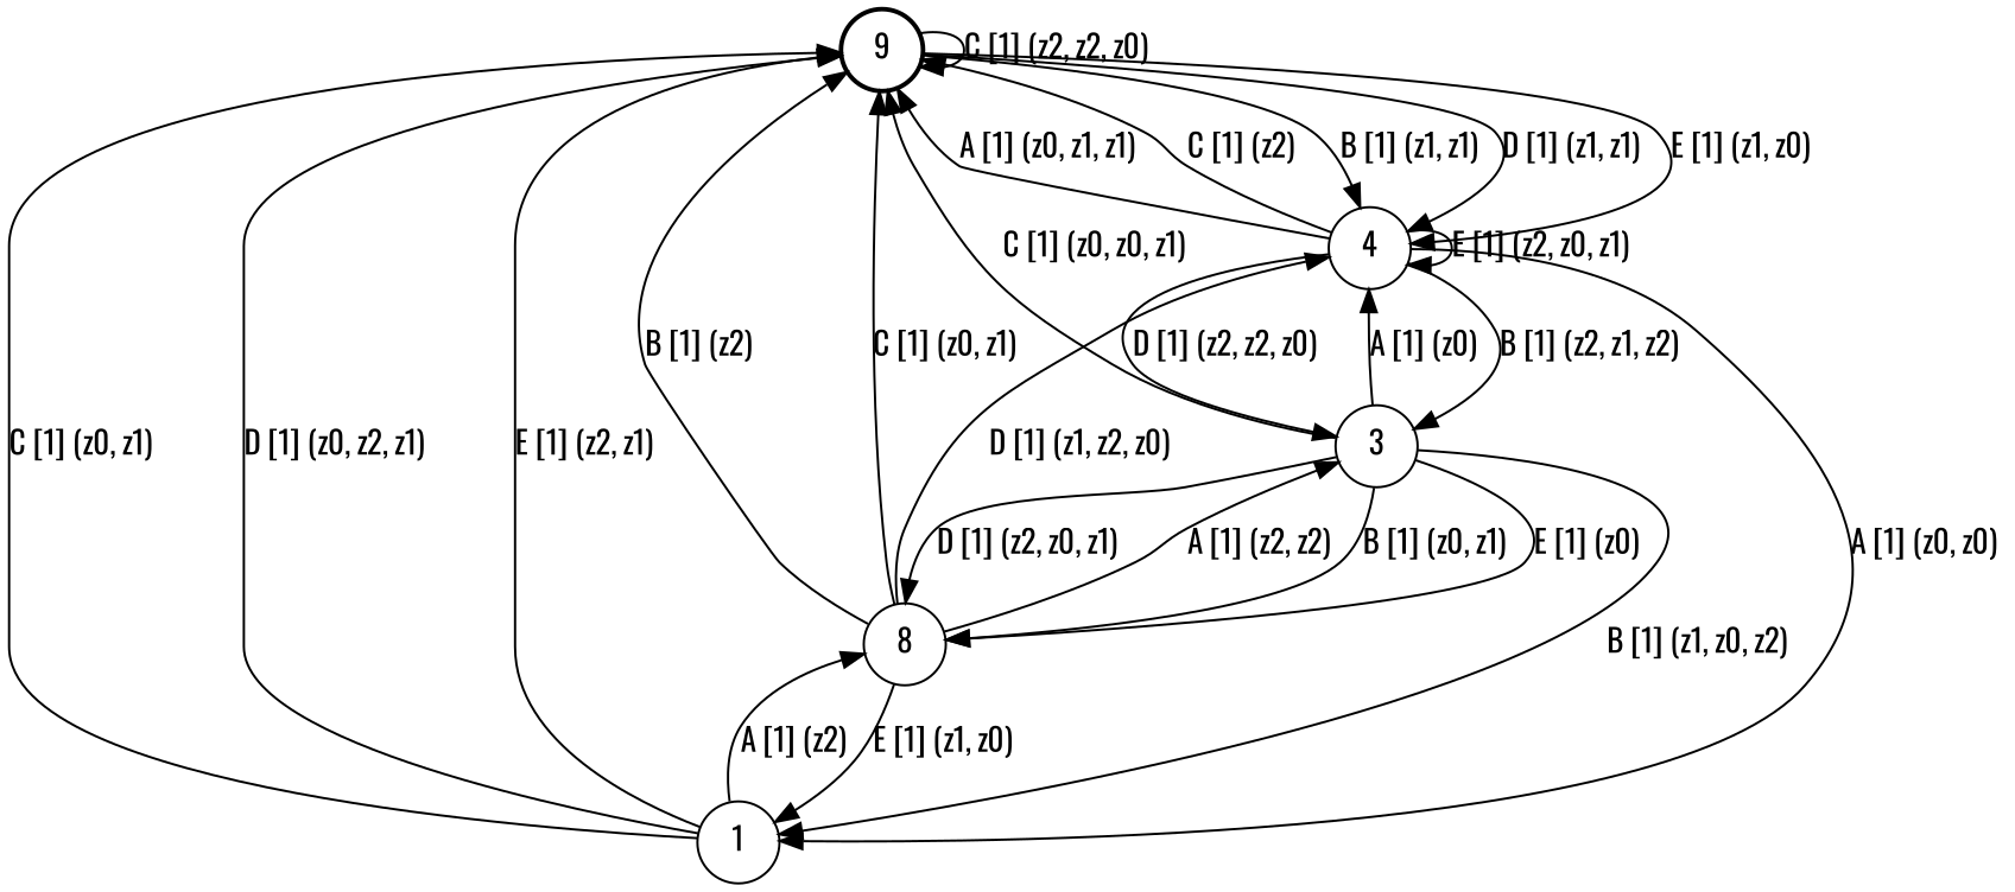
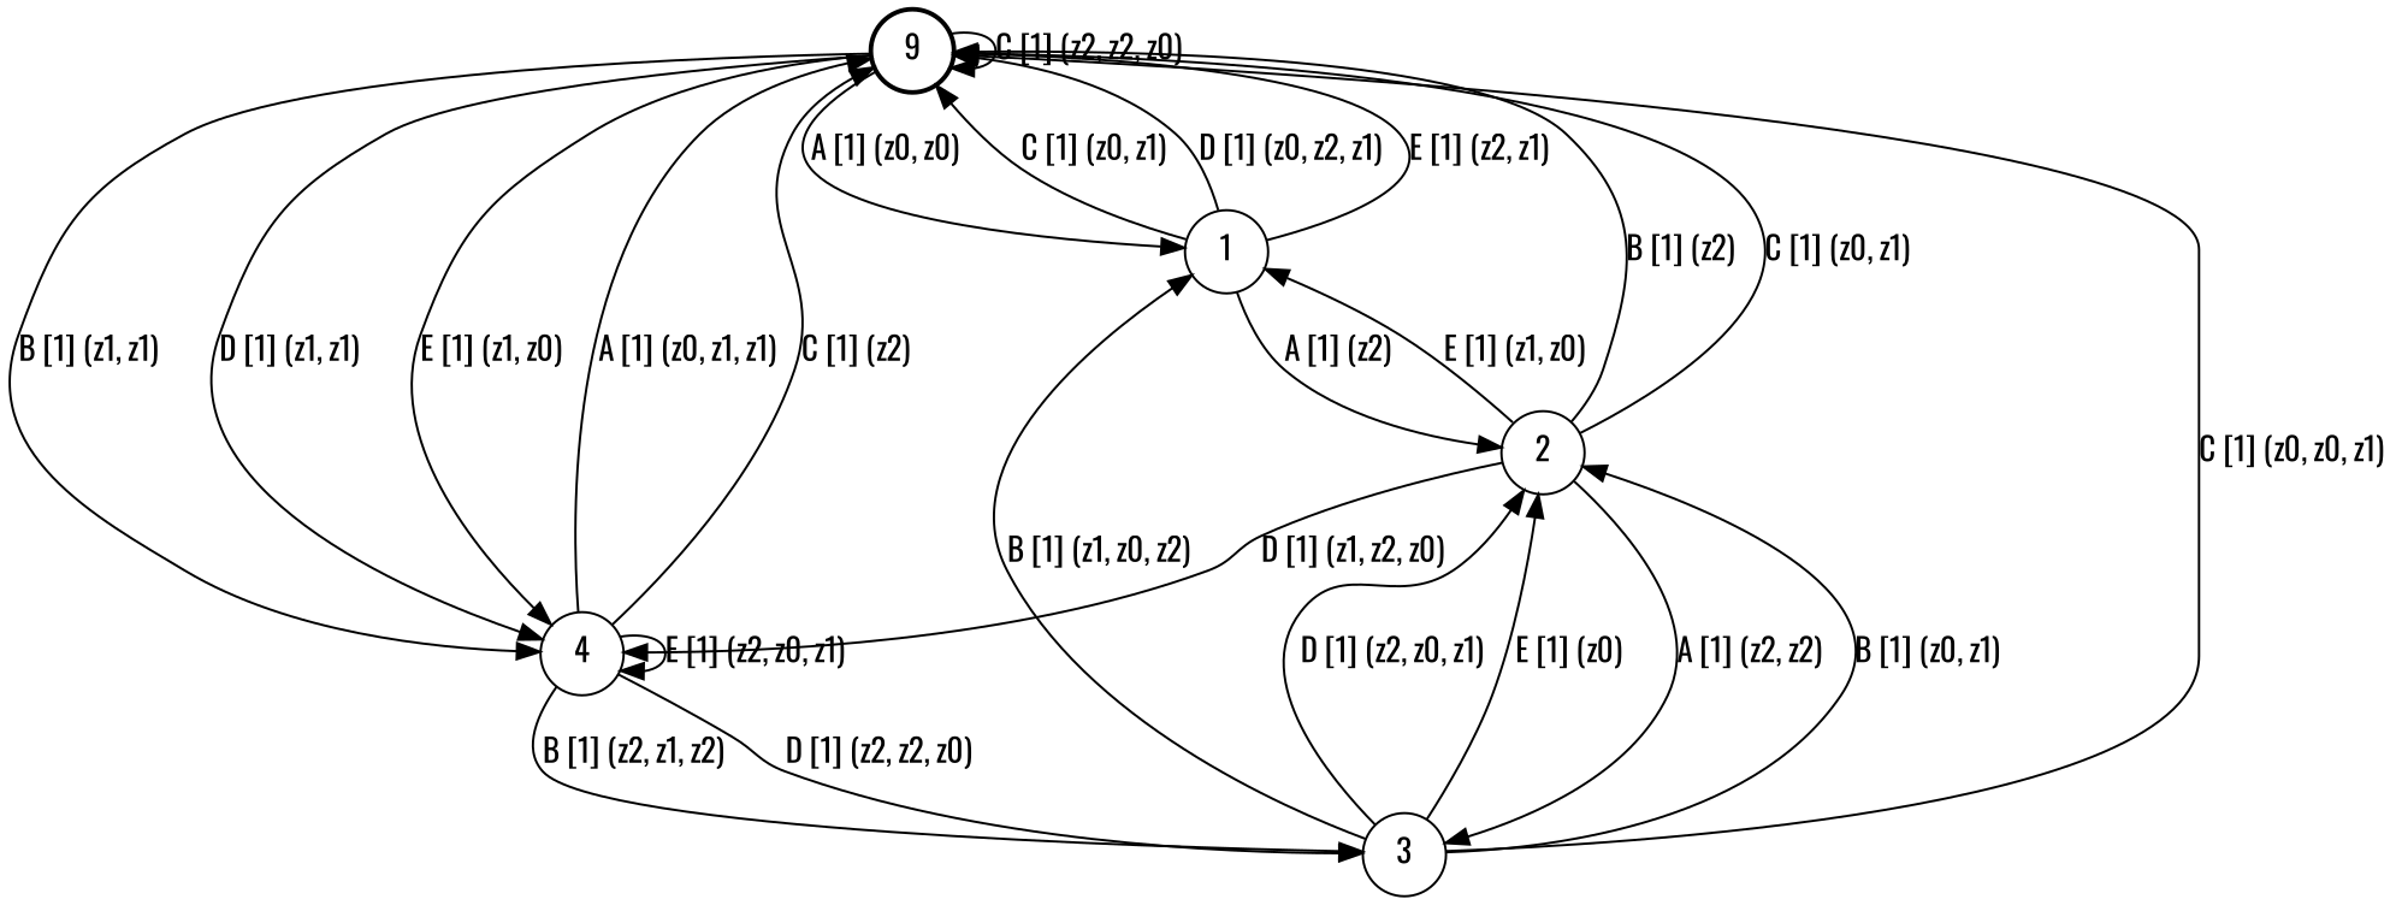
  digraph {
    fontname=Oswald
    node [fontname=Oswald shape=circle]
    edge [fontname=Oswald]
    n1 [label=9 style=bold]
    1
    4
-   2 [label=8]
+   2
    3
    n1 -> n1 [label="C [1] (z2, z2, z0) "]
-   4 -> 1 [label="A [1] (z0, z0) "]
+   n1 -> 1 [label="A [1] (z0, z0) "]
    n1 -> 4 [label="B [1] (z1, z1) "]
    n1 -> 4 [label="D [1] (z1, z1) "]
    n1 -> 4 [label="E [1] (z1, z0) "]
    1 -> n1 [label="C [1] (z0, z1) "]
    1 -> n1 [label="D [1] (z0, z2, z1) "]
    1 -> n1 [label="E [1] (z2, z1) "]
    1 -> 2 [label="A [1] (z2) "]
    4 -> n1 [label="A [1] (z0, z1, z1) "]
    4 -> n1 [label="C [1] (z2) "]
    4 -> 4 [label="E [1] (z2, z0, z1) "]
    4 -> 3 [label="B [1] (z2, z1, z2) "]
    4 -> 3 [label="D [1] (z2, z2, z0) "]
    2 -> n1 [label="B [1] (z2) "]
    2 -> n1 [label="C [1] (z0, z1) "]
    2 -> 1 [label="E [1] (z1, z0) "]
    2 -> 4 [label="D [1] (z1, z2, z0) "]
    2 -> 3 [label="A [1] (z2, z2) "]
    3 -> n1 [label="C [1] (z0, z0, z1) "]
    3 -> 1 [label="B [1] (z1, z0, z2) "]
-   3 -> 4 [label="A [1] (z0) "]
    3 -> 2 [label="B [1] (z0, z1) "]
    3 -> 2 [label="D [1] (z2, z0, z1) "]
    3 -> 2 [label="E [1] (z0) "]
  }
